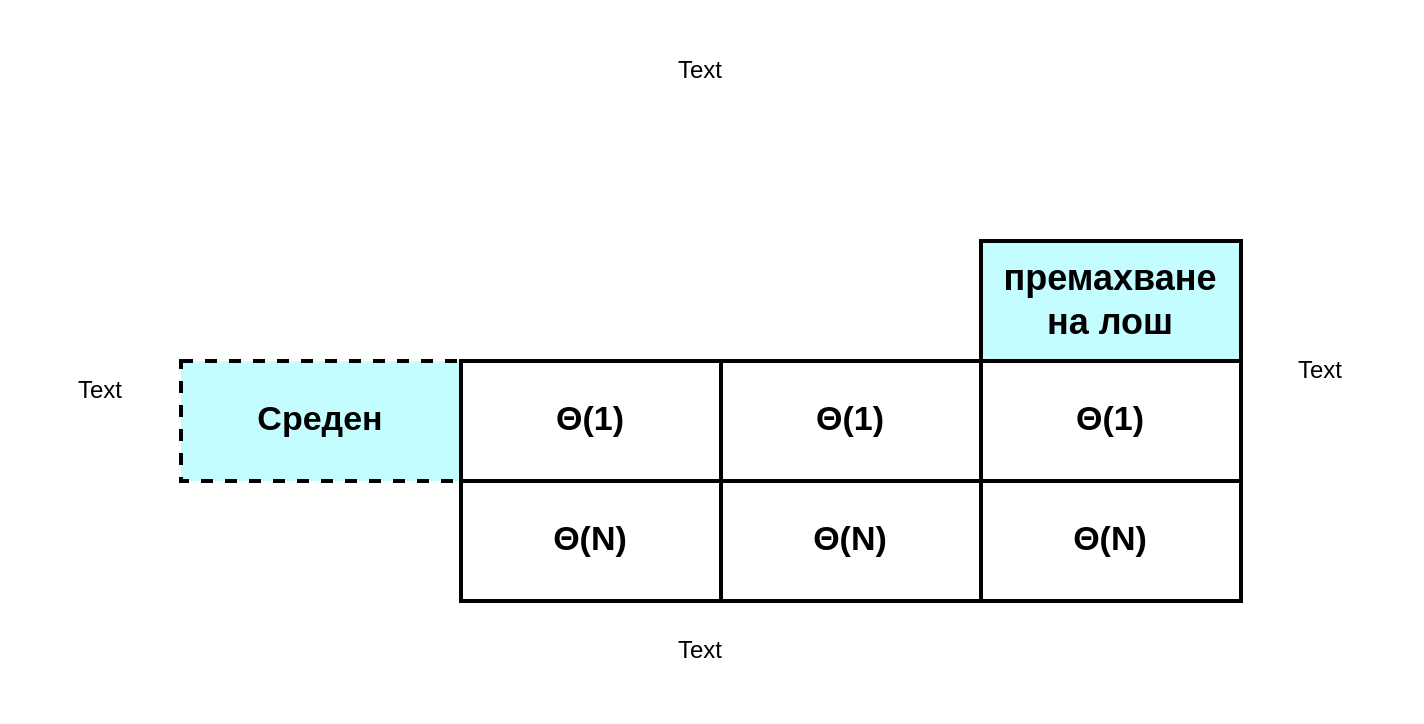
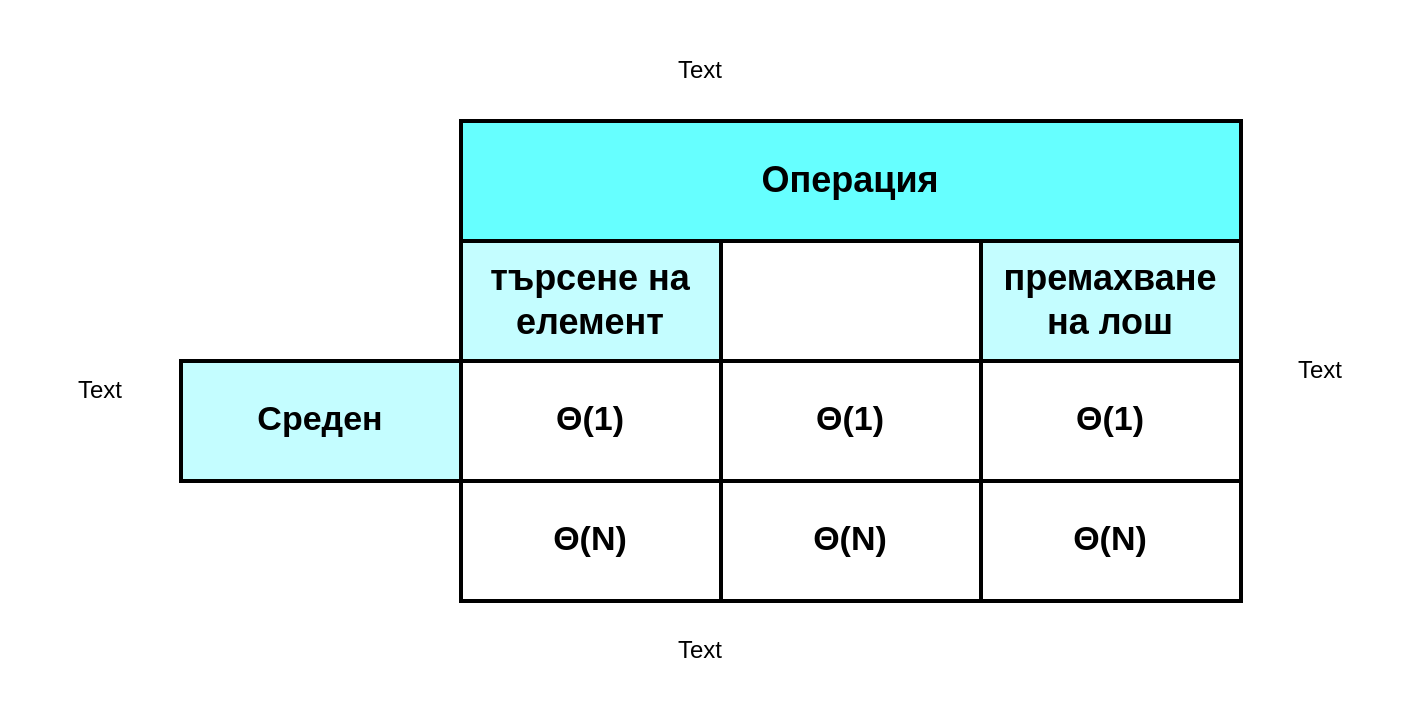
  <mxCell id="0" />
  <mxCell id="1" parent="0" />
+ <mxCell id="2" value="Операция" style="rounded=0;whiteSpace=wrap;html=1;fillColor=#66FFFF;strokeColor=#000000;strokeWidth=2;fontSize=18;fontStyle=1;fontColor=#000000;" parent="1" vertex="1"><mxGeometry x="230" y="60" width="390" height="60" as="geometry" /></mxCell>
+ <mxCell id="3" value="търсене на елемент" style="rounded=0;whiteSpace=wrap;html=1;fillColor=#C4FDFF;strokeColor=#000000;strokeWidth=2;fontSize=18;fontStyle=1;fontColor=#000000;" parent="1" vertex="1"><mxGeometry x="230" y="120" width="130" height="60" as="geometry" /></mxCell>
  <mxCell id="4" value="премахване на лош" style="rounded=0;whiteSpace=wrap;html=1;fillColor=#C4FDFF;strokeColor=#000000;strokeWidth=2;fontSize=18;fontStyle=1;fontColor=#000000;" parent="1" vertex="1"><mxGeometry x="490" y="120" width="130" height="60" as="geometry" /></mxCell>
- <mxCell id="5" value="&lt;span style=&quot;font-size: 17px;&quot;&gt;Среден&lt;/span&gt;" style="rounded=0;whiteSpace=wrap;html=1;fillColor=#C4FDFF;strokeColor=#000000;strokeWidth=2;fontSize=17;fontStyle=1;fontColor=#000000;dashed=1;" parent="1" vertex="1"><mxGeometry x="90" y="180" width="140" height="60" as="geometry" /></mxCell>
+ <mxCell id="5" value="&lt;span style=&quot;font-size: 17px;&quot;&gt;Среден&lt;/span&gt;" style="rounded=0;whiteSpace=wrap;html=1;fillColor=#C4FDFF;strokeColor=#000000;strokeWidth=2;fontSize=17;fontStyle=1;fontColor=#000000;" parent="1" vertex="1"><mxGeometry x="90" y="180" width="140" height="60" as="geometry" /></mxCell>
  <mxCell id="6" value="&lt;span style=&quot;font-size: 17px;&quot;&gt;Θ(1)&lt;/span&gt;" style="rounded=0;whiteSpace=wrap;html=1;fillColor=#FFFFFF;strokeColor=#000000;strokeWidth=2;fontSize=17;fontStyle=1;fontColor=#000000;" parent="1" vertex="1"><mxGeometry x="230" y="180" width="130" height="60" as="geometry" /></mxCell>
  <mxCell id="7" value="&lt;span style=&quot;font-size: 17px;&quot;&gt;Θ(1)&lt;/span&gt;" style="rounded=0;whiteSpace=wrap;html=1;fillColor=#FFFFFF;strokeColor=#000000;strokeWidth=2;fontSize=17;fontStyle=1;fontColor=#000000;" parent="1" vertex="1"><mxGeometry x="360" y="180" width="130" height="60" as="geometry" /></mxCell>
  <mxCell id="8" value="&lt;span style=&quot;font-size: 17px;&quot;&gt;Θ(1)&lt;/span&gt;" style="rounded=0;whiteSpace=wrap;html=1;fillColor=#FFFFFF;strokeColor=#000000;strokeWidth=2;fontSize=17;fontStyle=1;fontColor=#000000;" parent="1" vertex="1"><mxGeometry x="490" y="180" width="130" height="60" as="geometry" /></mxCell>
  <mxCell id="9" value="Θ(N)" style="rounded=0;whiteSpace=wrap;html=1;fillColor=#FFFFFF;strokeColor=#000000;strokeWidth=2;fontSize=17;fontStyle=1;fontColor=#000000;" parent="1" vertex="1"><mxGeometry x="230" y="240" width="130" height="60" as="geometry" /></mxCell>
  <mxCell id="10" value="Θ(N)" style="rounded=0;whiteSpace=wrap;html=1;fillColor=#FFFFFF;strokeColor=#000000;strokeWidth=2;fontSize=17;fontStyle=1;fontColor=#000000;" parent="1" vertex="1"><mxGeometry x="360" y="240" width="130" height="60" as="geometry" /></mxCell>
  <mxCell id="11" value="Θ(N)" style="rounded=0;whiteSpace=wrap;html=1;fillColor=#FFFFFF;strokeColor=#000000;strokeWidth=2;fontSize=17;fontStyle=1;fontColor=#000000;" parent="1" vertex="1"><mxGeometry x="490" y="240" width="130" height="60" as="geometry" /></mxCell>
  <mxCell id="12" value="Text" style="text;html=1;strokeColor=none;fillColor=none;align=center;verticalAlign=middle;whiteSpace=wrap;rounded=0;" vertex="1" parent="1"><mxGeometry x="320" y="20" width="60" height="30" as="geometry" /></mxCell>
  <mxCell id="13" value="Text" style="text;html=1;strokeColor=none;fillColor=none;align=center;verticalAlign=middle;whiteSpace=wrap;rounded=0;" vertex="1" parent="1"><mxGeometry x="320" y="310" width="60" height="30" as="geometry" /></mxCell>
  <mxCell id="14" value="Text" style="text;html=1;strokeColor=none;fillColor=none;align=center;verticalAlign=middle;whiteSpace=wrap;rounded=0;" vertex="1" parent="1"><mxGeometry x="630" y="170" width="60" height="30" as="geometry" /></mxCell>
  <mxCell id="15" value="Text" style="text;html=1;strokeColor=none;fillColor=none;align=center;verticalAlign=middle;whiteSpace=wrap;rounded=0;" vertex="1" parent="1"><mxGeometry x="20" y="180" width="60" height="30" as="geometry" /></mxCell>
